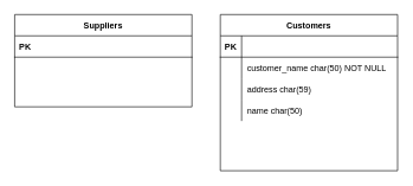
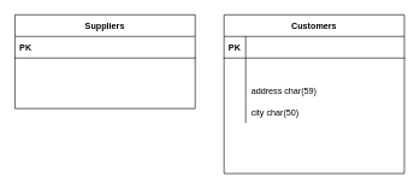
  <mxCell id="0" />
  <mxCell id="1" parent="0" />
  <mxCell id="2" value="Suppliers" style="shape=table;startSize=30;container=1;collapsible=1;childLayout=tableLayout;fixedRows=1;rowLines=0;fontStyle=1;align=center;resizeLast=1;" vertex="1" parent="1"><mxGeometry x="20" y="20" width="250" height="130" as="geometry" /></mxCell>
  <mxCell id="3" value="" style="shape=partialRectangle;collapsible=0;dropTarget=0;pointerEvents=0;fillColor=none;points=[[0,0.5],[1,0.5]];portConstraint=eastwest;top=0;left=0;right=0;bottom=1;" vertex="1" parent="2"><mxGeometry y="30" width="250" height="30" as="geometry" /></mxCell>
  <mxCell id="4" value="PK" style="shape=partialRectangle;overflow=hidden;connectable=0;fillColor=none;top=0;left=0;bottom=0;right=0;fontStyle=1;" vertex="1" parent="3"><mxGeometry width="30" height="30" as="geometry" /></mxCell>
  <mxCell id="5" value="" style="shape=partialRectangle;collapsible=0;dropTarget=0;pointerEvents=0;fillColor=none;points=[[0,0.5],[1,0.5]];portConstraint=eastwest;top=0;left=0;right=0;bottom=0;" vertex="1" parent="2"><mxGeometry y="60" width="250" height="30" as="geometry" /></mxCell>
  <mxCell id="6" value="" style="shape=partialRectangle;overflow=hidden;connectable=0;fillColor=none;top=0;left=0;bottom=0;right=0;" vertex="1" parent="5"><mxGeometry width="30" height="30" as="geometry" /></mxCell>
  <mxCell id="7" value="" style="shape=partialRectangle;collapsible=0;dropTarget=0;pointerEvents=0;fillColor=none;points=[[0,0.5],[1,0.5]];portConstraint=eastwest;top=0;left=0;right=0;bottom=0;" vertex="1" parent="2"><mxGeometry y="90" width="250" height="30" as="geometry" /></mxCell>
  <mxCell id="8" value="" style="shape=partialRectangle;overflow=hidden;connectable=0;fillColor=none;top=0;left=0;bottom=0;right=0;" vertex="1" parent="7"><mxGeometry width="30" height="30" as="geometry" /></mxCell>
  <mxCell id="9" value="Customers" style="shape=table;startSize=30;container=1;collapsible=1;childLayout=tableLayout;fixedRows=1;rowLines=0;fontStyle=1;align=center;resizeLast=1;" vertex="1" parent="1"><mxGeometry x="310" y="20" width="250" height="220" as="geometry" /></mxCell>
  <mxCell id="10" value="" style="shape=partialRectangle;collapsible=0;dropTarget=0;pointerEvents=0;fillColor=none;points=[[0,0.5],[1,0.5]];portConstraint=eastwest;top=0;left=0;right=0;bottom=1;" vertex="1" parent="9"><mxGeometry y="30" width="250" height="30" as="geometry" /></mxCell>
  <mxCell id="11" value="PK" style="shape=partialRectangle;overflow=hidden;connectable=0;fillColor=none;top=0;left=0;bottom=0;right=0;fontStyle=1;" vertex="1" parent="10"><mxGeometry width="30" height="30" as="geometry" /></mxCell>
  <mxCell id="12" value="" style="shape=partialRectangle;collapsible=0;dropTarget=0;pointerEvents=0;fillColor=none;points=[[0,0.5],[1,0.5]];portConstraint=eastwest;top=0;left=0;right=0;bottom=0;" vertex="1" parent="9"><mxGeometry y="60" width="250" height="30" as="geometry" /></mxCell>
  <mxCell id="13" value="" style="shape=partialRectangle;overflow=hidden;connectable=0;fillColor=none;top=0;left=0;bottom=0;right=0;" vertex="1" parent="12"><mxGeometry width="30" height="30" as="geometry" /></mxCell>
- <mxCell id="14" value="customer_name char(50) NOT NULL" style="shape=partialRectangle;overflow=hidden;connectable=0;fillColor=none;top=0;left=0;bottom=0;right=0;align=left;spacingLeft=6;" vertex="1" parent="12"><mxGeometry x="30" width="220" height="30" as="geometry" /></mxCell>
  <mxCell id="15" value="" style="shape=partialRectangle;collapsible=0;dropTarget=0;pointerEvents=0;fillColor=none;points=[[0,0.5],[1,0.5]];portConstraint=eastwest;top=0;left=0;right=0;bottom=0;" vertex="1" parent="9"><mxGeometry y="90" width="250" height="30" as="geometry" /></mxCell>
  <mxCell id="16" value="" style="shape=partialRectangle;overflow=hidden;connectable=0;fillColor=none;top=0;left=0;bottom=0;right=0;" vertex="1" parent="15"><mxGeometry width="30" height="30" as="geometry" /></mxCell>
  <mxCell id="17" value="address char(59)" style="shape=partialRectangle;overflow=hidden;connectable=0;fillColor=none;top=0;left=0;bottom=0;right=0;align=left;spacingLeft=6;" vertex="1" parent="15"><mxGeometry x="30" width="220" height="30" as="geometry" /></mxCell>
  <mxCell id="18" value="" style="shape=partialRectangle;collapsible=0;dropTarget=0;pointerEvents=0;fillColor=none;points=[[0,0.5],[1,0.5]];portConstraint=eastwest;top=0;left=0;right=0;bottom=0;" vertex="1" parent="9"><mxGeometry y="120" width="250" height="30" as="geometry" /></mxCell>
  <mxCell id="19" value="" style="shape=partialRectangle;overflow=hidden;connectable=0;fillColor=none;top=0;left=0;bottom=0;right=0;" vertex="1" parent="18"><mxGeometry width="30" height="30" as="geometry" /></mxCell>
- <mxCell id="20" value="name char(50)" style="shape=partialRectangle;overflow=hidden;connectable=0;fillColor=none;top=0;left=0;bottom=0;right=0;align=left;spacingLeft=6;" vertex="1" parent="18"><mxGeometry x="30" width="220" height="30" as="geometry" /></mxCell>
+ <mxCell id="20" value="city char(50)" style="shape=partialRectangle;overflow=hidden;connectable=0;fillColor=none;top=0;left=0;bottom=0;right=0;align=left;spacingLeft=6;" vertex="1" parent="18"><mxGeometry x="30" width="220" height="30" as="geometry" /></mxCell>
  <mxCell id="21" value="" style="shape=partialRectangle;collapsible=0;dropTarget=0;pointerEvents=0;fillColor=none;points=[[0,0.5],[1,0.5]];portConstraint=eastwest;top=0;left=0;right=0;bottom=0;" vertex="1" parent="9"><mxGeometry y="150" width="250" height="30" as="geometry" /></mxCell>
  <mxCell id="22" value="" style="shape=partialRectangle;overflow=hidden;connectable=0;fillColor=none;top=0;left=0;bottom=0;right=0;" vertex="1" parent="21"><mxGeometry width="30" height="30" as="geometry" /></mxCell>
  <mxCell id="23" value="" style="shape=partialRectangle;collapsible=0;dropTarget=0;pointerEvents=0;fillColor=none;points=[[0,0.5],[1,0.5]];portConstraint=eastwest;top=0;left=0;right=0;bottom=0;" vertex="1" parent="9"><mxGeometry y="180" width="250" height="30" as="geometry" /></mxCell>
  <mxCell id="24" value="" style="shape=partialRectangle;overflow=hidden;connectable=0;fillColor=none;top=0;left=0;bottom=0;right=0;" vertex="1" parent="23"><mxGeometry width="30" height="30" as="geometry" /></mxCell>
